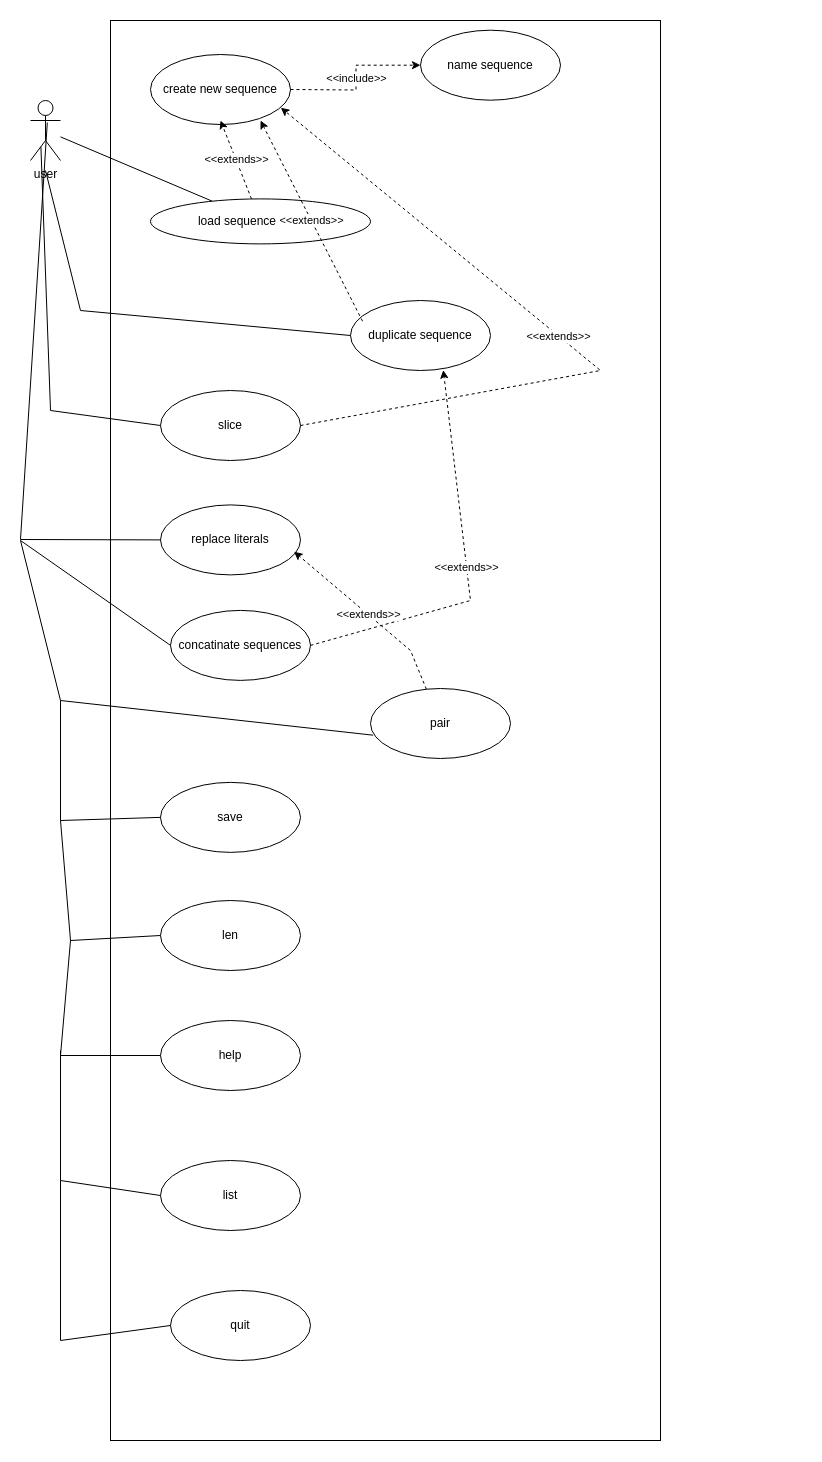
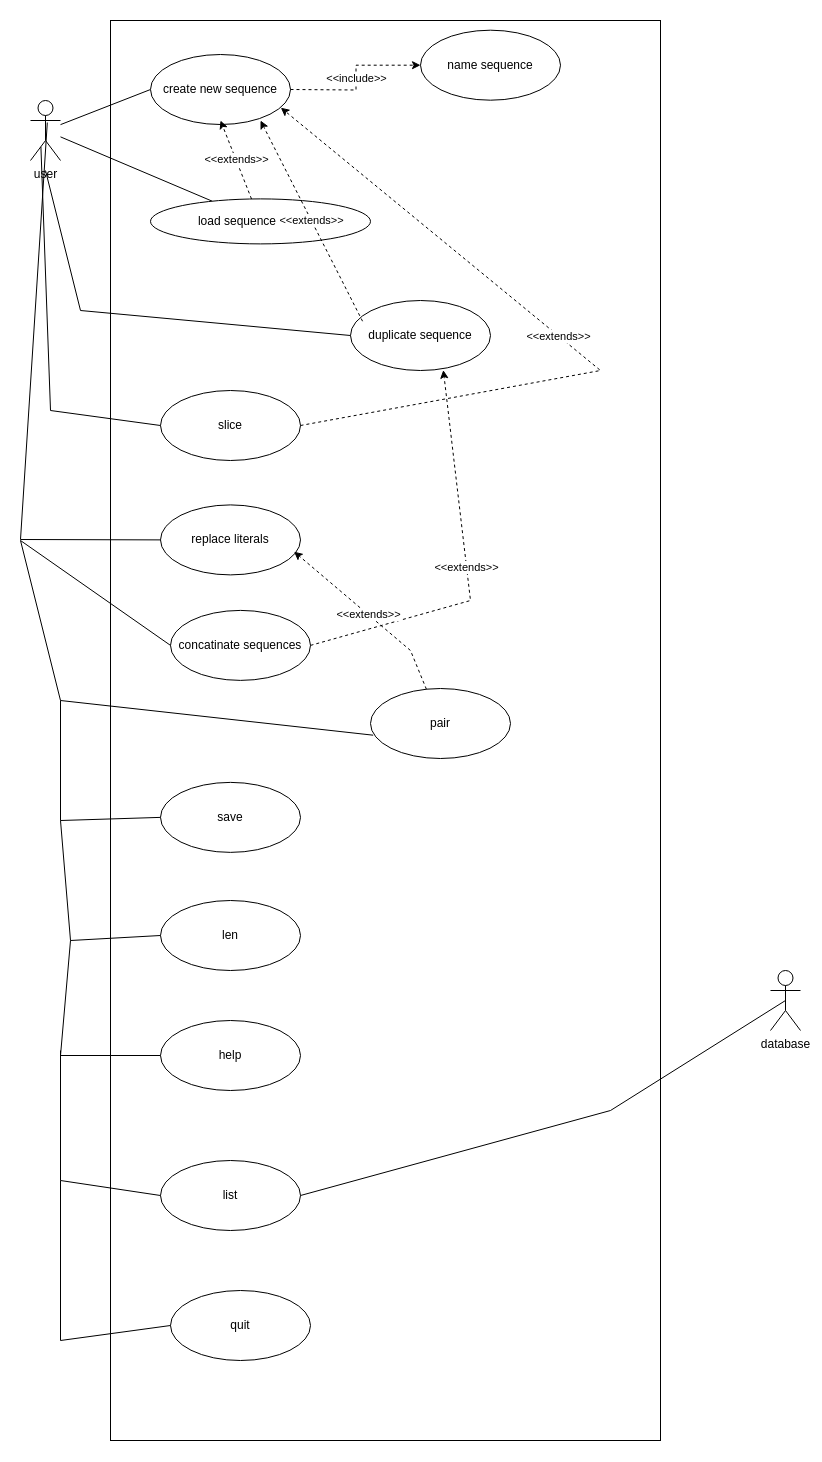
  <mxCell id="0" />
  <mxCell id="1" parent="0" />
  <mxCell id="2" value="" style="rounded=0;whiteSpace=wrap;html=1;" vertex="1" parent="1"><mxGeometry x="110" y="20" width="550" height="1420" as="geometry" /></mxCell>
+ <mxCell id="3" style="rounded=0;orthogonalLoop=1;jettySize=auto;html=1;entryX=0;entryY=0.5;entryDx=0;entryDy=0;endArrow=none;endFill=0;" edge="1" parent="1" source="5" target="6"><mxGeometry relative="1" as="geometry" /></mxCell>
  <mxCell id="4" style="edgeStyle=none;rounded=0;orthogonalLoop=1;jettySize=auto;html=1;endArrow=none;endFill=0;" edge="1" parent="1" source="5" target="11"><mxGeometry relative="1" as="geometry" /></mxCell>
  <mxCell id="5" value="user" style="shape=umlActor;verticalLabelPosition=bottom;labelBackgroundColor=#ffffff;verticalAlign=top;html=1;" vertex="1" parent="1"><mxGeometry x="30" y="100" width="30" height="60" as="geometry" /></mxCell>
  <mxCell id="6" value="create new sequence" style="ellipse;whiteSpace=wrap;html=1;" vertex="1" parent="1"><mxGeometry x="150" y="54" width="140" height="70" as="geometry" /></mxCell>
  <mxCell id="7" style="edgeStyle=orthogonalEdgeStyle;rounded=0;orthogonalLoop=1;jettySize=auto;html=1;strokeColor=none;" edge="1" parent="1" source="9" target="6"><mxGeometry relative="1" as="geometry" /></mxCell>
  <mxCell id="8" value="&amp;lt;&amp;lt;include&amp;gt;&amp;gt;" style="edgeStyle=orthogonalEdgeStyle;rounded=0;orthogonalLoop=1;jettySize=auto;dashed=1;html=1;editable=1;" edge="1" parent="1" target="9"><mxGeometry relative="1" as="geometry"><mxPoint x="290" y="89" as="sourcePoint" /></mxGeometry></mxCell>
  <mxCell id="9" value="name sequence" style="ellipse;whiteSpace=wrap;html=1;" vertex="1" parent="1"><mxGeometry x="420" y="29.7" width="140" height="70" as="geometry" /></mxCell>
  <mxCell id="10" value="&amp;lt;&amp;lt;extends&amp;gt;&amp;gt;" style="edgeStyle=none;rounded=0;orthogonalLoop=1;jettySize=auto;html=1;endArrow=classic;endFill=1;dashed=1;" edge="1" parent="1" source="11"><mxGeometry relative="1" as="geometry"><mxPoint x="220" y="120" as="targetPoint" /></mxGeometry></mxCell>
  <mxCell id="11" value="load sequence from file" style="ellipse;whiteSpace=wrap;html=1;" vertex="1" parent="1"><mxGeometry x="150" y="198.4" width="220" height="45" as="geometry" /></mxCell>
  <mxCell id="12" value="duplicate sequence" style="ellipse;whiteSpace=wrap;html=1;" vertex="1" parent="1"><mxGeometry x="350" y="300" width="140" height="70" as="geometry" /></mxCell>
  <mxCell id="13" value="&amp;lt;&amp;lt;extends&amp;gt;&amp;gt;" style="edgeStyle=none;rounded=0;orthogonalLoop=1;jettySize=auto;html=1;endArrow=classic;endFill=1;dashed=1;exitX=0.086;exitY=0.296;exitDx=0;exitDy=0;exitPerimeter=0;" edge="1" parent="1" source="12"><mxGeometry relative="1" as="geometry"><mxPoint x="260" y="120" as="targetPoint" /><mxPoint x="230" y="208.4" as="sourcePoint" /></mxGeometry></mxCell>
  <mxCell id="14" style="edgeStyle=none;rounded=0;orthogonalLoop=1;jettySize=auto;html=1;endArrow=none;endFill=0;entryX=0;entryY=0.5;entryDx=0;entryDy=0;" edge="1" parent="1" target="12"><mxGeometry relative="1" as="geometry"><mxPoint x="45" y="170" as="sourcePoint" /><mxPoint x="184.68" y="216.726" as="targetPoint" /><Array as="points"><mxPoint x="80" y="310" /></Array></mxGeometry></mxCell>
  <mxCell id="15" value="slice" style="ellipse;whiteSpace=wrap;html=1;" vertex="1" parent="1"><mxGeometry x="160" y="390" width="140" height="70" as="geometry" /></mxCell>
  <mxCell id="16" value="&amp;lt;&amp;lt;extends&amp;gt;&amp;gt;" style="edgeStyle=none;rounded=0;orthogonalLoop=1;jettySize=auto;html=1;endArrow=classic;endFill=1;dashed=1;exitX=1;exitY=0.5;exitDx=0;exitDy=0;entryX=0.931;entryY=0.76;entryDx=0;entryDy=0;entryPerimeter=0;" edge="1" parent="1" source="15" target="6"><mxGeometry relative="1" as="geometry"><mxPoint x="458" y="169.5" as="targetPoint" /><mxPoint x="560.04" y="370.22" as="sourcePoint" /><Array as="points"><mxPoint x="600" y="370" /></Array></mxGeometry></mxCell>
  <mxCell id="17" style="edgeStyle=none;rounded=0;orthogonalLoop=1;jettySize=auto;html=1;endArrow=none;endFill=0;entryX=0;entryY=0.5;entryDx=0;entryDy=0;exitX=0.347;exitY=0.773;exitDx=0;exitDy=0;exitPerimeter=0;" edge="1" parent="1" source="5" target="15"><mxGeometry relative="1" as="geometry"><mxPoint x="70" y="148.875" as="sourcePoint" /><mxPoint x="184.68" y="216.726" as="targetPoint" /><Array as="points"><mxPoint x="50" y="410" /></Array></mxGeometry></mxCell>
  <mxCell id="18" value="replace literals" style="ellipse;whiteSpace=wrap;html=1;" vertex="1" parent="1"><mxGeometry x="160" y="504.4" width="140" height="70" as="geometry" /></mxCell>
  <mxCell id="19" style="edgeStyle=none;rounded=0;orthogonalLoop=1;jettySize=auto;html=1;endArrow=none;endFill=0;entryX=0;entryY=0.5;entryDx=0;entryDy=0;exitX=0.56;exitY=0.367;exitDx=0;exitDy=0;exitPerimeter=0;" edge="1" parent="1" source="5" target="18"><mxGeometry relative="1" as="geometry"><mxPoint x="-9.59" y="289.88" as="sourcePoint" /><mxPoint x="110" y="568.5" as="targetPoint" /><Array as="points"><mxPoint x="20" y="539" /></Array></mxGeometry></mxCell>
  <mxCell id="20" value="concatinate sequences" style="ellipse;whiteSpace=wrap;html=1;" vertex="1" parent="1"><mxGeometry x="170" y="609.9" width="140" height="70" as="geometry" /></mxCell>
  <mxCell id="21" value="&amp;lt;&amp;lt;extends&amp;gt;&amp;gt;" style="edgeStyle=none;rounded=0;orthogonalLoop=1;jettySize=auto;html=1;endArrow=classic;endFill=1;dashed=1;exitX=1;exitY=0.5;exitDx=0;exitDy=0;entryX=0.663;entryY=0.994;entryDx=0;entryDy=0;entryPerimeter=0;" edge="1" parent="1" source="20" target="12"><mxGeometry relative="1" as="geometry"><mxPoint x="330.34" y="320.2" as="targetPoint" /><mxPoint x="350" y="638" as="sourcePoint" /><Array as="points"><mxPoint x="470" y="600" /></Array></mxGeometry></mxCell>
  <mxCell id="22" style="edgeStyle=none;rounded=0;orthogonalLoop=1;jettySize=auto;html=1;endArrow=none;endFill=0;entryX=0;entryY=0.5;entryDx=0;entryDy=0;" edge="1" parent="1" target="20"><mxGeometry relative="1" as="geometry"><mxPoint x="20" y="540" as="sourcePoint" /><mxPoint x="134.68" y="666.526" as="targetPoint" /></mxGeometry></mxCell>
  <mxCell id="23" value="pair" style="ellipse;whiteSpace=wrap;html=1;" vertex="1" parent="1"><mxGeometry x="370" y="688" width="140" height="70" as="geometry" /></mxCell>
  <mxCell id="24" value="&amp;lt;&amp;lt;extends&amp;gt;&amp;gt;" style="edgeStyle=none;rounded=0;orthogonalLoop=1;jettySize=auto;html=1;endArrow=classic;endFill=1;dashed=1;entryX=0.954;entryY=0.668;entryDx=0;entryDy=0;entryPerimeter=0;" edge="1" parent="1" source="23" target="18"><mxGeometry relative="1" as="geometry"><mxPoint x="452.82" y="379.58" as="targetPoint" /><mxPoint x="320" y="654.9" as="sourcePoint" /><Array as="points"><mxPoint x="410" y="650" /></Array></mxGeometry></mxCell>
  <mxCell id="25" style="edgeStyle=none;rounded=0;orthogonalLoop=1;jettySize=auto;html=1;endArrow=none;endFill=0;entryX=0.019;entryY=0.667;entryDx=0;entryDy=0;entryPerimeter=0;" edge="1" parent="1" target="23"><mxGeometry relative="1" as="geometry"><mxPoint x="20" y="540" as="sourcePoint" /><mxPoint x="180" y="654.9" as="targetPoint" /><Array as="points"><mxPoint x="60" y="700" /></Array></mxGeometry></mxCell>
  <mxCell id="26" value="save" style="ellipse;whiteSpace=wrap;html=1;" vertex="1" parent="1"><mxGeometry x="160" y="781.882" width="140" height="70" as="geometry" /></mxCell>
  <mxCell id="27" style="edgeStyle=none;rounded=0;orthogonalLoop=1;jettySize=auto;html=1;endArrow=none;endFill=0;entryX=0;entryY=0.5;entryDx=0;entryDy=0;" edge="1" parent="1" target="26"><mxGeometry relative="1" as="geometry"><mxPoint x="60" y="700" as="sourcePoint" /><mxPoint x="382.66" y="744.69" as="targetPoint" /><Array as="points"><mxPoint x="60" y="820" /></Array></mxGeometry></mxCell>
  <mxCell id="28" value="len" style="ellipse;whiteSpace=wrap;html=1;" vertex="1" parent="1"><mxGeometry x="160" y="900" width="140" height="70" as="geometry" /></mxCell>
  <mxCell id="29" style="edgeStyle=none;rounded=0;orthogonalLoop=1;jettySize=auto;html=1;endArrow=none;endFill=0;entryX=0;entryY=0.5;entryDx=0;entryDy=0;" edge="1" parent="1" target="28"><mxGeometry relative="1" as="geometry"><mxPoint x="60" y="820" as="sourcePoint" /><mxPoint x="170" y="826.882" as="targetPoint" /><Array as="points"><mxPoint x="70" y="940" /></Array></mxGeometry></mxCell>
  <mxCell id="30" value="help" style="ellipse;whiteSpace=wrap;html=1;" vertex="1" parent="1"><mxGeometry x="160" y="1020" width="140" height="70" as="geometry" /></mxCell>
  <mxCell id="31" style="edgeStyle=none;rounded=0;orthogonalLoop=1;jettySize=auto;html=1;endArrow=none;endFill=0;entryX=0;entryY=0.5;entryDx=0;entryDy=0;" edge="1" parent="1" target="30"><mxGeometry relative="1" as="geometry"><mxPoint x="70" y="940" as="sourcePoint" /><mxPoint x="170" y="945" as="targetPoint" /><Array as="points"><mxPoint x="60" y="1055" /></Array></mxGeometry></mxCell>
  <mxCell id="32" value="list" style="ellipse;whiteSpace=wrap;html=1;" vertex="1" parent="1"><mxGeometry x="160" y="1160" width="140" height="70" as="geometry" /></mxCell>
+ <mxCell id="33" value="database" style="shape=umlActor;verticalLabelPosition=bottom;labelBackgroundColor=#ffffff;verticalAlign=top;html=1;" vertex="1" parent="1"><mxGeometry x="770" y="970" width="30" height="60" as="geometry" /></mxCell>
  <mxCell id="34" style="edgeStyle=none;rounded=0;orthogonalLoop=1;jettySize=auto;html=1;endArrow=none;endFill=0;entryX=0;entryY=0.5;entryDx=0;entryDy=0;" edge="1" parent="1" target="32"><mxGeometry relative="1" as="geometry"><mxPoint x="60" y="1050" as="sourcePoint" /><mxPoint x="170" y="1065" as="targetPoint" /><Array as="points"><mxPoint x="60" y="1180" /></Array></mxGeometry></mxCell>
+ <mxCell id="35" style="edgeStyle=none;rounded=0;orthogonalLoop=1;jettySize=auto;html=1;endArrow=none;endFill=0;entryX=1;entryY=0.5;entryDx=0;entryDy=0;exitX=0.5;exitY=0.5;exitDx=0;exitDy=0;exitPerimeter=0;" edge="1" parent="1" source="33" target="32"><mxGeometry relative="1" as="geometry"><mxPoint x="90" y="960" as="sourcePoint" /><mxPoint x="180" y="1075" as="targetPoint" /><Array as="points"><mxPoint x="610" y="1110" /></Array></mxGeometry></mxCell>
  <mxCell id="36" value="quit" style="ellipse;whiteSpace=wrap;html=1;" vertex="1" parent="1"><mxGeometry x="170" y="1290" width="140" height="70" as="geometry" /></mxCell>
  <mxCell id="37" style="edgeStyle=none;rounded=0;orthogonalLoop=1;jettySize=auto;html=1;endArrow=none;endFill=0;entryX=0;entryY=0.5;entryDx=0;entryDy=0;" edge="1" parent="1" target="36"><mxGeometry relative="1" as="geometry"><mxPoint x="60" y="1180" as="sourcePoint" /><mxPoint x="170" y="1205" as="targetPoint" /><Array as="points"><mxPoint x="60" y="1340" /></Array></mxGeometry></mxCell>
